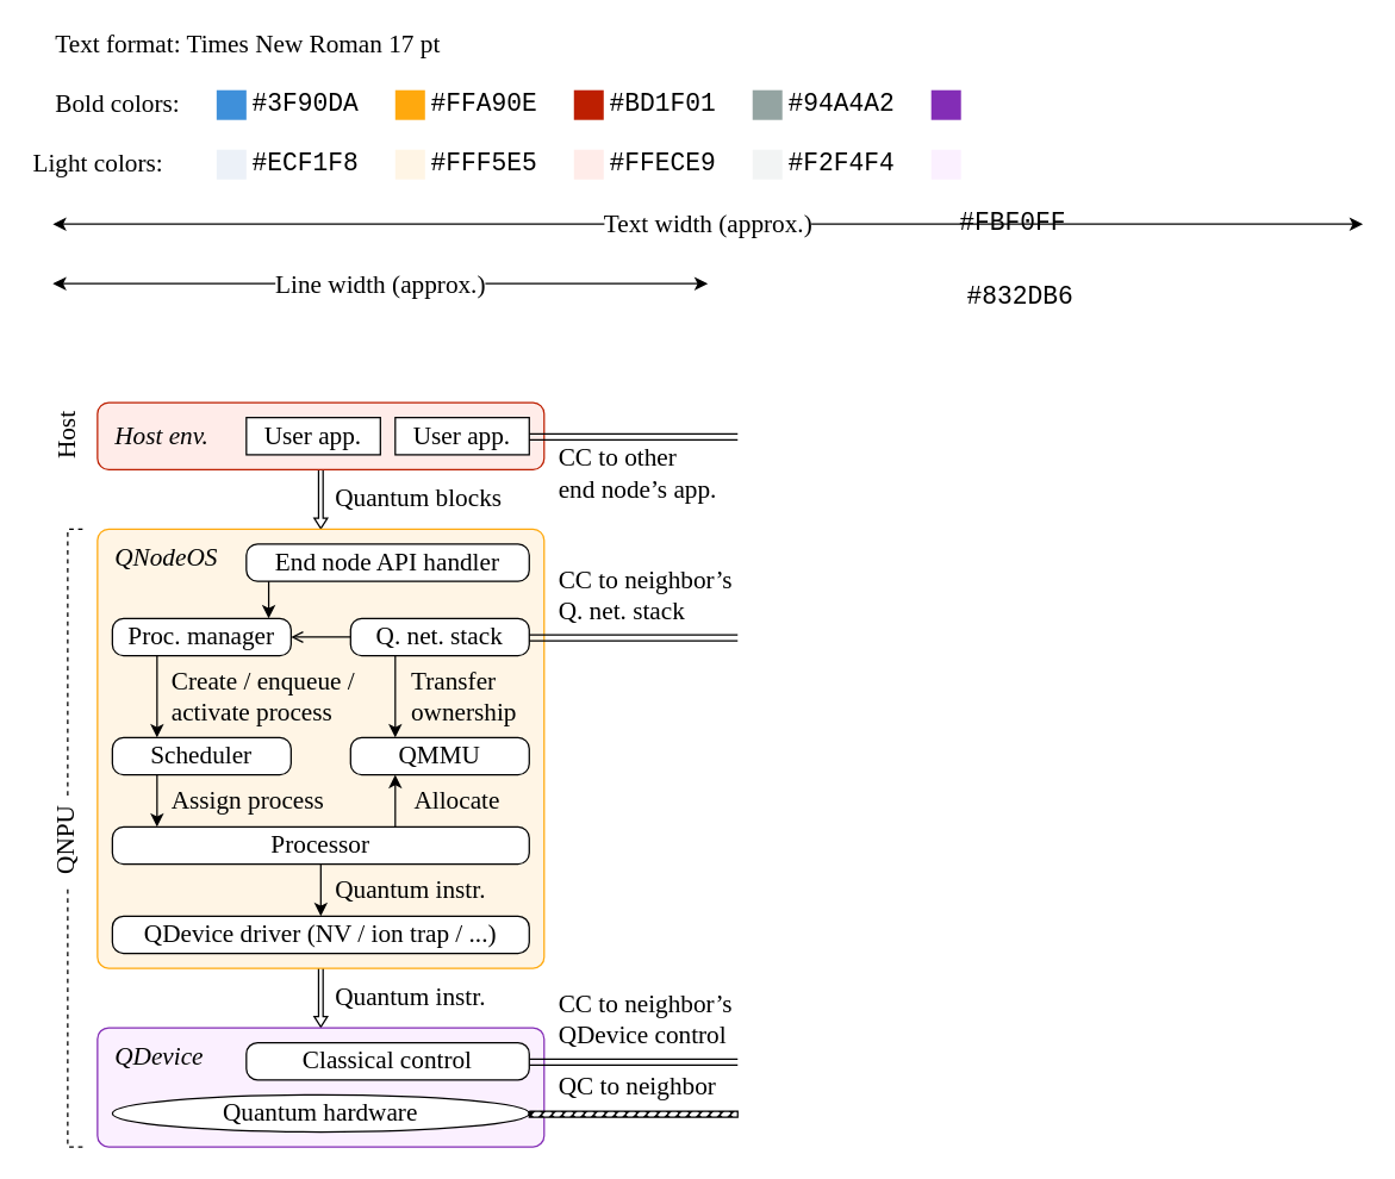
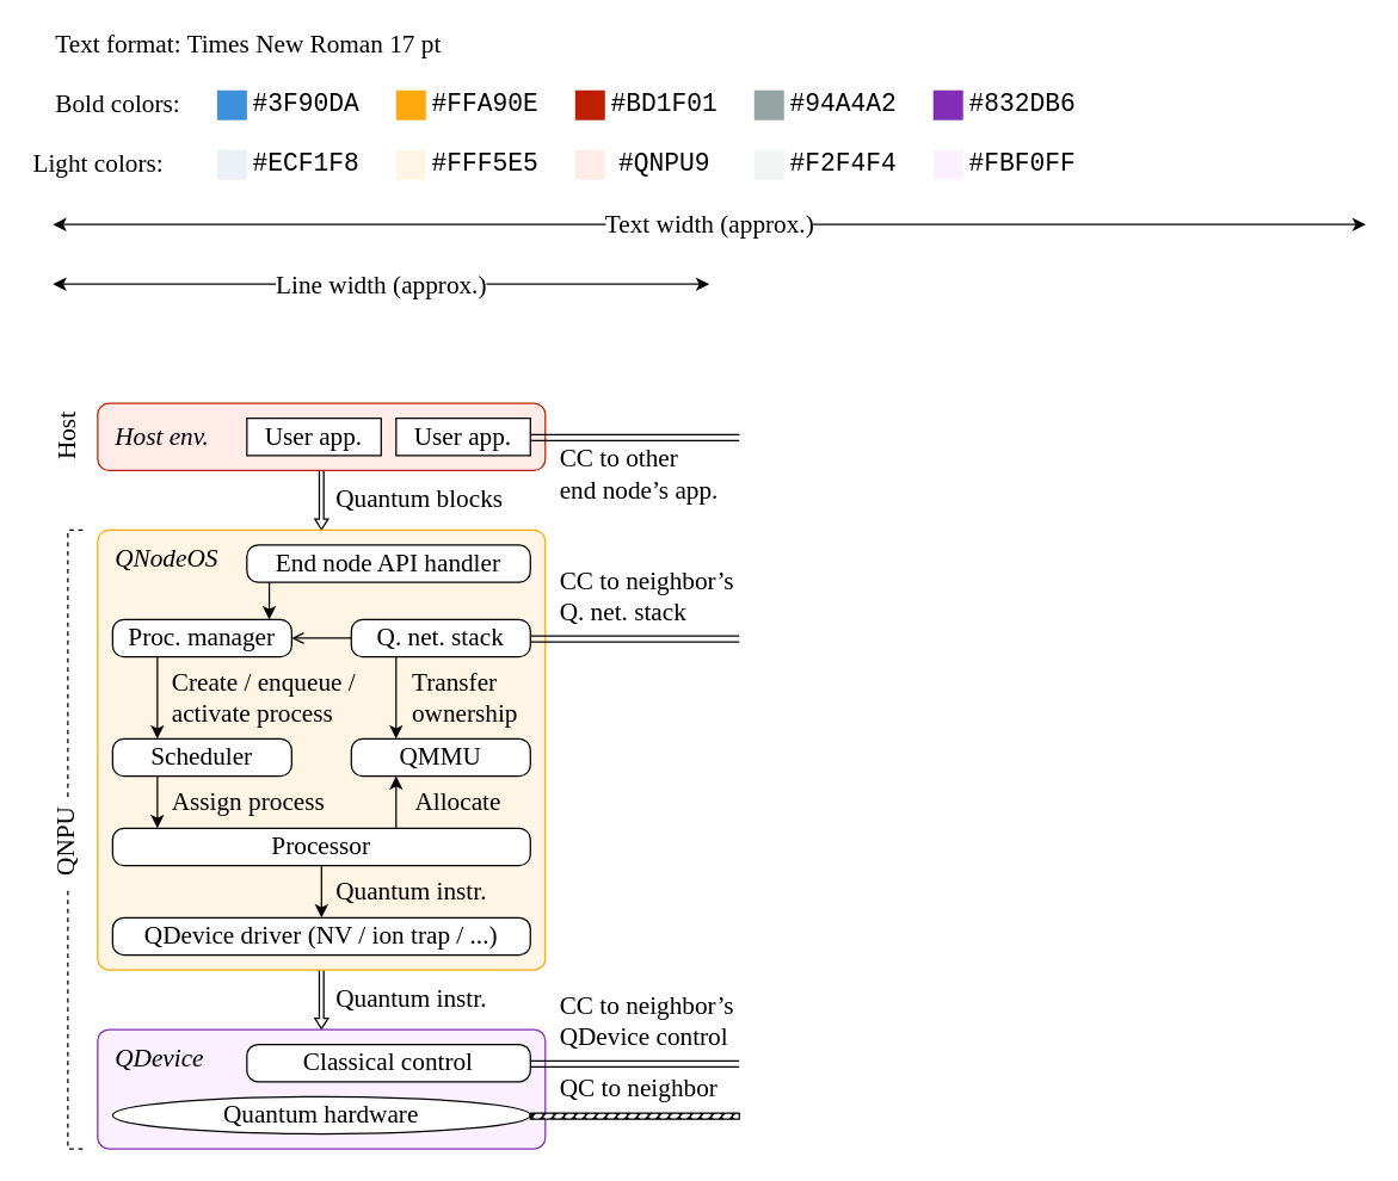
  <mxCell id="0" />
  <mxCell id="1" parent="0" />
  <mxCell id="2" style="edgeStyle=orthogonalEdgeStyle;rounded=0;orthogonalLoop=1;jettySize=auto;html=1;entryX=0.5;entryY=0;entryDx=0;entryDy=0;shape=flexArrow;endWidth=4.88;endSize=2;width=3;startSize=5;" parent="1" edge="1"><mxGeometry relative="1" as="geometry"><mxPoint x="215" y="312" as="sourcePoint" /><mxPoint x="215" y="355" as="targetPoint" /></mxGeometry></mxCell>
  <mxCell id="3" style="edgeStyle=orthogonalEdgeStyle;rounded=0;orthogonalLoop=1;jettySize=auto;html=1;entryX=0.5;entryY=0;entryDx=0;entryDy=0;shape=flexArrow;endWidth=4.88;endSize=2;width=3;startSize=5;" parent="1" edge="1"><mxGeometry relative="1" as="geometry"><mxPoint x="215" y="647" as="sourcePoint" /><mxPoint x="215" y="690" as="targetPoint" /></mxGeometry></mxCell>
  <mxCell id="4" value="QNodeOS" style="rounded=1;whiteSpace=wrap;html=1;strokeWidth=1;fontFamily=Times New Roman;fontSize=17;align=left;verticalAlign=top;spacingRight=0;spacingLeft=12;spacingTop=5;spacing=0;absoluteArcSize=1;arcSize=15;fontStyle=2;shadow=0;sketch=0;strokeColor=#FFA90E;fillColor=#FFF5E5;" parent="1" vertex="1"><mxGeometry x="65" y="355" width="300" height="295" as="geometry" /></mxCell>
  <mxCell id="5" value="" style="endArrow=classic;startArrow=classic;html=1;" parent="1" edge="1"><mxGeometry width="50" height="50" relative="1" as="geometry"><mxPoint x="35" y="150" as="sourcePoint" /><mxPoint x="915" y="150" as="targetPoint" /></mxGeometry></mxCell>
  <mxCell id="6" value="Text width (approx.)" style="edgeLabel;html=1;align=center;verticalAlign=middle;resizable=0;points=[];fontSize=17;fontFamily=Times New Roman;" parent="5" vertex="1" connectable="0"><mxGeometry x="0.509" relative="1" as="geometry"><mxPoint x="-224.17" as="offset" /></mxGeometry></mxCell>
  <mxCell id="7" value="" style="endArrow=classic;startArrow=classic;html=1;" parent="1" edge="1"><mxGeometry width="50" height="50" relative="1" as="geometry"><mxPoint x="35" y="190" as="sourcePoint" /><mxPoint x="475" y="190" as="targetPoint" /></mxGeometry></mxCell>
  <mxCell id="8" value="Line width (approx.)" style="edgeLabel;html=1;align=center;verticalAlign=middle;resizable=0;points=[];fontSize=17;fontFamily=Times New Roman;spacingLeft=0;" parent="7" vertex="1" connectable="0"><mxGeometry x="0.038" y="-1" relative="1" as="geometry"><mxPoint x="-8.33" as="offset" /></mxGeometry></mxCell>
  <mxCell id="9" value="Text format: Times New Roman 17 pt" style="text;html=1;strokeColor=none;fillColor=none;align=left;verticalAlign=middle;whiteSpace=wrap;rounded=0;fontFamily=Times New Roman;fontSize=17;" parent="1" vertex="1"><mxGeometry x="35" y="20" width="280" height="20" as="geometry" /></mxCell>
  <mxCell id="10" value="Bold colors:" style="text;html=1;strokeColor=none;fillColor=none;align=left;verticalAlign=middle;whiteSpace=wrap;rounded=0;fontFamily=Times New Roman;fontSize=17;" parent="1" vertex="1"><mxGeometry x="35" y="60" width="100" height="20" as="geometry" /></mxCell>
  <mxCell id="11" value="" style="rounded=0;whiteSpace=wrap;html=1;fontFamily=Times New Roman;fontSize=17;align=center;strokeColor=none;fillColor=#3f90da;" parent="1" vertex="1"><mxGeometry x="145" y="60" width="20" height="20" as="geometry" /></mxCell>
  <mxCell id="12" value="" style="rounded=0;whiteSpace=wrap;html=1;fontFamily=Times New Roman;fontSize=17;align=center;strokeColor=none;fillColor=#ffa90e;" parent="1" vertex="1"><mxGeometry x="265" y="60" width="20" height="20" as="geometry" /></mxCell>
  <mxCell id="13" value="" style="rounded=0;whiteSpace=wrap;html=1;fontFamily=Times New Roman;fontSize=17;align=center;strokeColor=none;fillColor=#bd1f01;" parent="1" vertex="1"><mxGeometry x="385" y="60" width="20" height="20" as="geometry" /></mxCell>
  <mxCell id="14" value="" style="rounded=0;whiteSpace=wrap;html=1;fontFamily=Times New Roman;fontSize=17;align=center;strokeColor=none;fillColor=#94A4A2;" parent="1" vertex="1"><mxGeometry x="505" y="60" width="20" height="20" as="geometry" /></mxCell>
  <mxCell id="15" value="&lt;span style=&quot;text-align: left&quot;&gt;#94A4A2&lt;/span&gt;" style="text;html=1;strokeColor=none;fillColor=none;align=center;verticalAlign=middle;whiteSpace=wrap;rounded=0;fontFamily=Courier New;fontSize=17;" parent="1" vertex="1"><mxGeometry x="525" y="60" width="80" height="20" as="geometry" /></mxCell>
  <mxCell id="16" value="&lt;span style=&quot;text-align: left&quot;&gt;#BD1F01&lt;/span&gt;" style="text;html=1;strokeColor=none;fillColor=none;align=center;verticalAlign=middle;whiteSpace=wrap;rounded=0;fontFamily=Courier New;fontSize=17;" parent="1" vertex="1"><mxGeometry x="405" y="60" width="80" height="20" as="geometry" /></mxCell>
  <mxCell id="17" value="&lt;span style=&quot;text-align: left&quot;&gt;#FFA90E&lt;/span&gt;" style="text;html=1;strokeColor=none;fillColor=none;align=center;verticalAlign=middle;whiteSpace=wrap;rounded=0;fontFamily=Courier New;fontSize=17;" parent="1" vertex="1"><mxGeometry x="285" y="60" width="80" height="20" as="geometry" /></mxCell>
  <mxCell id="18" value="&lt;span style=&quot;text-align: left&quot;&gt;#3F90DA&lt;/span&gt;" style="text;html=1;strokeColor=none;fillColor=none;align=center;verticalAlign=middle;whiteSpace=wrap;rounded=0;fontFamily=Courier New;fontSize=17;" parent="1" vertex="1"><mxGeometry x="165" y="60" width="80" height="20" as="geometry" /></mxCell>
  <mxCell id="19" value="Light colors:" style="text;html=1;strokeColor=none;fillColor=none;align=left;verticalAlign=middle;whiteSpace=wrap;rounded=0;fontFamily=Times New Roman;fontSize=17;" parent="1" vertex="1"><mxGeometry x="20" y="100" width="100" height="20" as="geometry" /></mxCell>
  <mxCell id="20" value="" style="rounded=0;whiteSpace=wrap;html=1;fontFamily=Times New Roman;fontSize=17;align=center;strokeColor=none;fillColor=#ecf1f8;" parent="1" vertex="1"><mxGeometry x="145" y="100" width="20" height="20" as="geometry" /></mxCell>
  <mxCell id="21" value="" style="rounded=0;whiteSpace=wrap;html=1;fontFamily=Times New Roman;fontSize=17;align=center;strokeColor=none;fillColor=#fff5e5;" parent="1" vertex="1"><mxGeometry x="265" y="100" width="20" height="20" as="geometry" /></mxCell>
  <mxCell id="22" value="" style="rounded=0;whiteSpace=wrap;html=1;fontFamily=Times New Roman;fontSize=17;align=center;strokeColor=none;fillColor=#ffece9;" parent="1" vertex="1"><mxGeometry x="385" y="100" width="20" height="20" as="geometry" /></mxCell>
  <mxCell id="23" value="" style="rounded=0;whiteSpace=wrap;html=1;fontFamily=Times New Roman;fontSize=17;align=center;strokeColor=none;fillColor=#F2F4F4;" parent="1" vertex="1"><mxGeometry x="505" y="100" width="20" height="20" as="geometry" /></mxCell>
  <mxCell id="24" value="&lt;span style=&quot;text-align: left&quot;&gt;#&lt;/span&gt;F2F4F4" style="text;html=1;strokeColor=none;fillColor=none;align=center;verticalAlign=middle;whiteSpace=wrap;rounded=0;fontFamily=Courier New;fontSize=17;" parent="1" vertex="1"><mxGeometry x="525" y="100" width="80" height="20" as="geometry" /></mxCell>
- <mxCell id="25" value="&lt;span style=&quot;text-align: left&quot;&gt;#&lt;/span&gt;FFECE9" style="text;html=1;strokeColor=none;fillColor=none;align=center;verticalAlign=middle;whiteSpace=wrap;rounded=0;fontFamily=Courier New;fontSize=17;" parent="1" vertex="1"><mxGeometry x="405" y="100" width="80" height="20" as="geometry" /></mxCell>
+ <mxCell id="25" value="&lt;span style=&quot;text-align: left&quot;&gt;#&lt;/span&gt;QNPU9" style="text;html=1;strokeColor=none;fillColor=none;align=center;verticalAlign=middle;whiteSpace=wrap;rounded=0;fontFamily=Courier New;fontSize=17;" parent="1" vertex="1"><mxGeometry x="405" y="100" width="80" height="20" as="geometry" /></mxCell>
  <mxCell id="26" value="&lt;span style=&quot;text-align: left&quot;&gt;#&lt;/span&gt;FFF5E5" style="text;html=1;strokeColor=none;fillColor=none;align=center;verticalAlign=middle;whiteSpace=wrap;rounded=0;fontFamily=Courier New;fontSize=17;" parent="1" vertex="1"><mxGeometry x="285" y="100" width="80" height="20" as="geometry" /></mxCell>
  <mxCell id="27" value="&lt;span style=&quot;text-align: left&quot;&gt;#&lt;/span&gt;ECF1F8" style="text;html=1;strokeColor=none;fillColor=none;align=center;verticalAlign=middle;whiteSpace=wrap;rounded=0;fontFamily=Courier New;fontSize=17;" parent="1" vertex="1"><mxGeometry x="165" y="100" width="80" height="20" as="geometry" /></mxCell>
  <mxCell id="28" value="" style="rounded=0;whiteSpace=wrap;html=1;fontFamily=Times New Roman;fontSize=17;align=center;strokeColor=none;fillColor=#832DB6;" parent="1" vertex="1"><mxGeometry x="625" y="60" width="20" height="20" as="geometry" /></mxCell>
- <mxCell id="29" value="&lt;span style=&quot;text-align: left&quot;&gt;#&lt;/span&gt;832DB6" style="text;html=1;strokeColor=none;fillColor=none;align=center;verticalAlign=middle;whiteSpace=wrap;rounded=0;fontFamily=Courier New;fontSize=17;" parent="1" vertex="1"><mxGeometry x="645" y="190" width="80" height="20" as="geometry" /></mxCell>
+ <mxCell id="29" value="&lt;span style=&quot;text-align: left&quot;&gt;#&lt;/span&gt;832DB6" style="text;html=1;strokeColor=none;fillColor=none;align=center;verticalAlign=middle;whiteSpace=wrap;rounded=0;fontFamily=Courier New;fontSize=17;" parent="1" vertex="1"><mxGeometry x="645" y="60" width="80" height="20" as="geometry" /></mxCell>
  <mxCell id="30" value="" style="rounded=0;whiteSpace=wrap;html=1;fontFamily=Times New Roman;fontSize=17;align=center;strokeColor=none;fillColor=#FBF0FF;" parent="1" vertex="1"><mxGeometry x="625" y="100" width="20" height="20" as="geometry" /></mxCell>
- <mxCell id="31" value="&lt;span style=&quot;text-align: left&quot;&gt;#&lt;/span&gt;FBF0FF" style="text;html=1;strokeColor=none;fillColor=none;align=center;verticalAlign=middle;whiteSpace=wrap;rounded=0;fontFamily=Courier New;fontSize=17;" parent="1" vertex="1"><mxGeometry x="640" y="140" width="80" height="20" as="geometry" /></mxCell>
+ <mxCell id="31" value="&lt;span style=&quot;text-align: left&quot;&gt;#&lt;/span&gt;FBF0FF" style="text;html=1;strokeColor=none;fillColor=none;align=center;verticalAlign=middle;whiteSpace=wrap;rounded=0;fontFamily=Courier New;fontSize=17;" parent="1" vertex="1"><mxGeometry x="645" y="100" width="80" height="20" as="geometry" /></mxCell>
  <mxCell id="32" value="Host env." style="rounded=1;whiteSpace=wrap;html=1;strokeWidth=1;fontFamily=Times New Roman;fontSize=17;align=left;verticalAlign=middle;spacingRight=0;spacingLeft=12;spacingTop=0;spacing=0;absoluteArcSize=1;arcSize=15;fontStyle=2;shadow=0;sketch=0;fillColor=#FFECE9;strokeColor=#BD1F01;" parent="1" vertex="1"><mxGeometry x="65" y="270" width="300" height="45" as="geometry" /></mxCell>
  <mxCell id="33" value="User app." style="rounded=0;whiteSpace=wrap;html=1;strokeWidth=1;fontFamily=Times New Roman;fontSize=17;align=center;spacing=0;" parent="1" vertex="1"><mxGeometry x="165" y="280" width="90" height="25" as="geometry" /></mxCell>
  <mxCell id="34" value="User app." style="rounded=0;whiteSpace=wrap;html=1;strokeWidth=1;fontFamily=Times New Roman;fontSize=17;align=center;spacing=0;" parent="1" vertex="1"><mxGeometry x="265" y="280" width="90" height="25" as="geometry" /></mxCell>
  <mxCell id="35" value="End node API handler" style="rounded=1;whiteSpace=wrap;html=1;strokeWidth=1;fontFamily=Times New Roman;fontSize=17;align=center;verticalAlign=middle;spacing=0;absoluteArcSize=1;arcSize=15;" parent="1" vertex="1"><mxGeometry x="165" y="365" width="190" height="25" as="geometry" /></mxCell>
  <mxCell id="36" value="Scheduler" style="rounded=1;whiteSpace=wrap;html=1;strokeWidth=1;fontFamily=Times New Roman;fontSize=17;align=center;verticalAlign=middle;spacing=0;absoluteArcSize=1;arcSize=15;" parent="1" vertex="1"><mxGeometry x="75" y="495" width="120" height="25" as="geometry" /></mxCell>
  <mxCell id="37" value="Processor" style="rounded=1;whiteSpace=wrap;html=1;strokeWidth=1;fontFamily=Times New Roman;fontSize=17;align=center;verticalAlign=middle;spacing=0;absoluteArcSize=1;arcSize=15;" parent="1" vertex="1"><mxGeometry x="75" y="555" width="280" height="25" as="geometry" /></mxCell>
  <mxCell id="38" value="Proc. manager" style="rounded=1;whiteSpace=wrap;html=1;strokeWidth=1;fontFamily=Times New Roman;fontSize=17;align=center;verticalAlign=middle;spacing=0;absoluteArcSize=1;arcSize=15;" parent="1" vertex="1"><mxGeometry x="75" y="415" width="120" height="25" as="geometry" /></mxCell>
  <mxCell id="39" style="edgeStyle=orthogonalEdgeStyle;rounded=0;orthogonalLoop=1;jettySize=auto;html=1;exitX=0;exitY=0.5;exitDx=0;exitDy=0;entryX=1;entryY=0.5;entryDx=0;entryDy=0;endArrow=open;" parent="1" source="40" target="38" edge="1"><mxGeometry relative="1" as="geometry" /></mxCell>
  <mxCell id="40" value="Q. net. stack" style="rounded=1;whiteSpace=wrap;html=1;strokeWidth=1;fontFamily=Times New Roman;fontSize=17;align=center;verticalAlign=middle;spacing=0;absoluteArcSize=1;arcSize=15;" parent="1" vertex="1"><mxGeometry x="235" y="415" width="120" height="25" as="geometry" /></mxCell>
  <mxCell id="41" value="QMMU" style="rounded=1;whiteSpace=wrap;html=1;strokeWidth=1;fontFamily=Times New Roman;fontSize=17;align=center;verticalAlign=middle;spacing=0;absoluteArcSize=1;arcSize=15;" parent="1" vertex="1"><mxGeometry x="235" y="495" width="120" height="25" as="geometry" /></mxCell>
  <mxCell id="42" value="QDevice driver (NV / ion trap / ...)" style="rounded=1;whiteSpace=wrap;html=1;strokeWidth=1;fontFamily=Times New Roman;fontSize=17;align=center;verticalAlign=middle;spacing=0;absoluteArcSize=1;arcSize=15;" parent="1" vertex="1"><mxGeometry x="75" y="615" width="280" height="25" as="geometry" /></mxCell>
  <mxCell id="43" style="edgeStyle=orthogonalEdgeStyle;rounded=0;orthogonalLoop=1;jettySize=auto;html=1;entryX=0.5;entryY=0;entryDx=0;entryDy=0;" parent="1" edge="1"><mxGeometry relative="1" as="geometry"><mxPoint x="105" y="520" as="sourcePoint" /><mxPoint x="105" y="555" as="targetPoint" /></mxGeometry></mxCell>
  <mxCell id="44" value="Assign process" style="text;html=1;strokeColor=none;fillColor=none;align=left;verticalAlign=middle;whiteSpace=wrap;rounded=0;fontFamily=Times New Roman;fontSize=17;spacing=0;" parent="1" vertex="1"><mxGeometry x="115" y="520" width="110" height="35" as="geometry" /></mxCell>
  <mxCell id="45" style="edgeStyle=orthogonalEdgeStyle;rounded=0;orthogonalLoop=1;jettySize=auto;html=1;entryX=0.5;entryY=0;entryDx=0;entryDy=0;" parent="1" edge="1"><mxGeometry relative="1" as="geometry"><mxPoint x="105" y="440" as="sourcePoint" /><mxPoint x="105" y="495" as="targetPoint" /></mxGeometry></mxCell>
  <mxCell id="46" value="Create / enqueue / activate process" style="text;html=1;strokeColor=none;fillColor=none;align=left;verticalAlign=middle;whiteSpace=wrap;rounded=0;fontFamily=Times New Roman;fontSize=17;spacing=0;" parent="1" vertex="1"><mxGeometry x="115" y="440" width="130" height="55" as="geometry" /></mxCell>
  <mxCell id="47" style="edgeStyle=orthogonalEdgeStyle;rounded=0;orthogonalLoop=1;jettySize=auto;html=1;entryX=0.5;entryY=0;entryDx=0;entryDy=0;" parent="1" edge="1"><mxGeometry relative="1" as="geometry"><mxPoint x="180" y="390" as="sourcePoint" /><mxPoint x="180" y="415" as="targetPoint" /></mxGeometry></mxCell>
  <mxCell id="48" style="edgeStyle=orthogonalEdgeStyle;rounded=0;orthogonalLoop=1;jettySize=auto;html=1;entryX=0.5;entryY=0;entryDx=0;entryDy=0;" parent="1" edge="1"><mxGeometry relative="1" as="geometry"><mxPoint x="265" y="555" as="sourcePoint" /><mxPoint x="265" y="520" as="targetPoint" /></mxGeometry></mxCell>
  <mxCell id="49" value="Allocate" style="text;html=1;strokeColor=none;fillColor=none;align=left;verticalAlign=middle;whiteSpace=wrap;rounded=0;fontFamily=Times New Roman;fontSize=17;spacing=0;" parent="1" vertex="1"><mxGeometry x="277.5" y="520" width="67.5" height="35" as="geometry" /></mxCell>
  <mxCell id="50" style="edgeStyle=orthogonalEdgeStyle;rounded=0;orthogonalLoop=1;jettySize=auto;html=1;entryX=0.5;entryY=0;entryDx=0;entryDy=0;" parent="1" edge="1"><mxGeometry relative="1" as="geometry"><mxPoint x="265" y="440" as="sourcePoint" /><mxPoint x="265" y="495" as="targetPoint" /></mxGeometry></mxCell>
  <mxCell id="51" value="Transfer ownership" style="text;html=1;strokeColor=none;fillColor=none;align=left;verticalAlign=middle;whiteSpace=wrap;rounded=0;fontFamily=Times New Roman;fontSize=17;spacing=0;" parent="1" vertex="1"><mxGeometry x="275.5" y="440" width="79.5" height="55" as="geometry" /></mxCell>
  <mxCell id="52" style="edgeStyle=orthogonalEdgeStyle;rounded=0;orthogonalLoop=1;jettySize=auto;html=1;entryX=0.5;entryY=0;entryDx=0;entryDy=0;" parent="1" edge="1"><mxGeometry relative="1" as="geometry"><mxPoint x="215" y="580" as="sourcePoint" /><mxPoint x="215" y="615" as="targetPoint" /></mxGeometry></mxCell>
  <mxCell id="53" value="Quantum instr." style="text;html=1;strokeColor=none;fillColor=none;align=left;verticalAlign=middle;whiteSpace=wrap;rounded=0;fontFamily=Times New Roman;fontSize=17;spacing=0;" parent="1" vertex="1"><mxGeometry x="225" y="580" width="125" height="35" as="geometry" /></mxCell>
  <mxCell id="54" value="QDevice" style="rounded=1;whiteSpace=wrap;html=1;strokeWidth=1;fontFamily=Times New Roman;fontSize=17;align=left;verticalAlign=top;spacingRight=0;spacingLeft=12;spacingTop=5;spacing=0;absoluteArcSize=1;arcSize=15;fontStyle=2;shadow=0;sketch=0;strokeColor=#832DB6;fillColor=#FBF0FF;horizontal=1;" parent="1" vertex="1"><mxGeometry x="65" y="690" width="300" height="80" as="geometry" /></mxCell>
  <mxCell id="55" value="Quantum instr." style="text;html=1;strokeColor=none;fillColor=none;align=left;verticalAlign=middle;whiteSpace=wrap;rounded=0;fontFamily=Times New Roman;fontSize=17;spacing=0;" parent="1" vertex="1"><mxGeometry x="225" y="650" width="125" height="40" as="geometry" /></mxCell>
  <mxCell id="56" value="" style="endArrow=none;html=1;rounded=0;dashed=1;" parent="1" edge="1"><mxGeometry width="50" height="50" relative="1" as="geometry"><mxPoint x="55" y="770" as="sourcePoint" /><mxPoint x="55" y="355" as="targetPoint" /><Array as="points"><mxPoint x="45" y="770" /><mxPoint x="45" y="355" /></Array></mxGeometry></mxCell>
  <mxCell id="57" value="QNPU" style="rounded=0;whiteSpace=wrap;html=1;strokeWidth=1;fontFamily=Times New Roman;fontSize=17;align=center;spacing=0;horizontal=0;strokeColor=none;" parent="1" vertex="1"><mxGeometry x="35" y="534" width="20" height="60" as="geometry" /></mxCell>
  <mxCell id="58" value="Host" style="rounded=0;whiteSpace=wrap;html=1;strokeWidth=1;fontFamily=Times New Roman;fontSize=17;align=center;spacing=0;horizontal=0;strokeColor=none;" parent="1" vertex="1"><mxGeometry x="35" y="270" width="20" height="45" as="geometry" /></mxCell>
  <mxCell id="59" value="Quantum blocks" style="text;html=1;strokeColor=none;fillColor=none;align=left;verticalAlign=middle;whiteSpace=wrap;rounded=0;fontFamily=Times New Roman;fontSize=17;spacing=0;" parent="1" vertex="1"><mxGeometry x="225" y="315" width="125" height="40" as="geometry" /></mxCell>
  <mxCell id="60" value="" style="endArrow=none;html=1;shape=link;" parent="1" edge="1"><mxGeometry width="50" height="50" relative="1" as="geometry"><mxPoint x="355" y="428" as="sourcePoint" /><mxPoint x="495" y="428" as="targetPoint" /></mxGeometry></mxCell>
  <mxCell id="61" value="CC to neighbor’s&lt;br&gt;Q. net. stack" style="text;html=1;strokeColor=none;fillColor=none;align=left;verticalAlign=middle;whiteSpace=wrap;rounded=0;fontFamily=Times New Roman;fontSize=17;spacing=0;" parent="1" vertex="1"><mxGeometry x="375" y="380" width="120" height="40" as="geometry" /></mxCell>
  <mxCell id="62" value="" style="endArrow=none;html=1;shape=link;" parent="1" edge="1"><mxGeometry width="50" height="50" relative="1" as="geometry"><mxPoint x="355" y="293" as="sourcePoint" /><mxPoint x="495" y="293" as="targetPoint" /></mxGeometry></mxCell>
  <mxCell id="63" value="CC to other&lt;br&gt;end node’s app." style="text;html=1;strokeColor=none;fillColor=none;align=left;verticalAlign=middle;whiteSpace=wrap;rounded=0;fontFamily=Times New Roman;fontSize=17;spacing=0;" parent="1" vertex="1"><mxGeometry x="375" y="298" width="120" height="40" as="geometry" /></mxCell>
  <mxCell id="64" value="" style="endArrow=none;html=1;shape=link;" parent="1" edge="1"><mxGeometry width="50" height="50" relative="1" as="geometry"><mxPoint x="355" y="713" as="sourcePoint" /><mxPoint x="495" y="713" as="targetPoint" /></mxGeometry></mxCell>
  <mxCell id="65" value="CC to neighbor’s&lt;br&gt;QDevice control" style="text;html=1;strokeColor=none;fillColor=none;align=left;verticalAlign=middle;whiteSpace=wrap;rounded=0;fontFamily=Times New Roman;fontSize=17;spacing=0;" parent="1" vertex="1"><mxGeometry x="375" y="665" width="120" height="40" as="geometry" /></mxCell>
  <mxCell id="66" value="QC to neighbor" style="text;html=1;strokeColor=none;fillColor=none;align=left;verticalAlign=middle;whiteSpace=wrap;rounded=0;fontFamily=Times New Roman;fontSize=17;spacing=0;" parent="1" vertex="1"><mxGeometry x="375" y="718" width="120" height="23" as="geometry" /></mxCell>
  <mxCell id="67" value="Classical control" style="rounded=1;whiteSpace=wrap;html=1;strokeWidth=1;fontFamily=Times New Roman;fontSize=17;align=center;verticalAlign=middle;spacing=0;absoluteArcSize=1;arcSize=15;" parent="1" vertex="1"><mxGeometry x="165" y="700" width="190" height="25" as="geometry" /></mxCell>
  <mxCell id="68" value="Quantum hardware" style="ellipse;whiteSpace=wrap;html=1;strokeWidth=1;fontFamily=Times New Roman;fontSize=17;align=center;verticalAlign=middle;spacing=0;absoluteArcSize=1;arcSize=15;" parent="1" vertex="1"><mxGeometry x="75" y="735" width="280" height="25" as="geometry" /></mxCell>
  <mxCell id="69" value="" style="verticalLabelPosition=bottom;verticalAlign=top;html=1;shape=mxgraph.basic.patternFillRect;fillStyle=diag;step=5;fillStrokeWidth=4;fillStrokeColor=#FFFFFF;shadow=0;glass=0;sketch=0;fillWeight=1;hachureGap=-1;jiggle=0;sketchStyle=rough;fontFamily=Times New Roman;fontSize=17;strokeWidth=1;fillColor=#000000;" vertex="1" parent="1"><mxGeometry x="355" y="746" width="140" height="4" as="geometry" /></mxCell>
